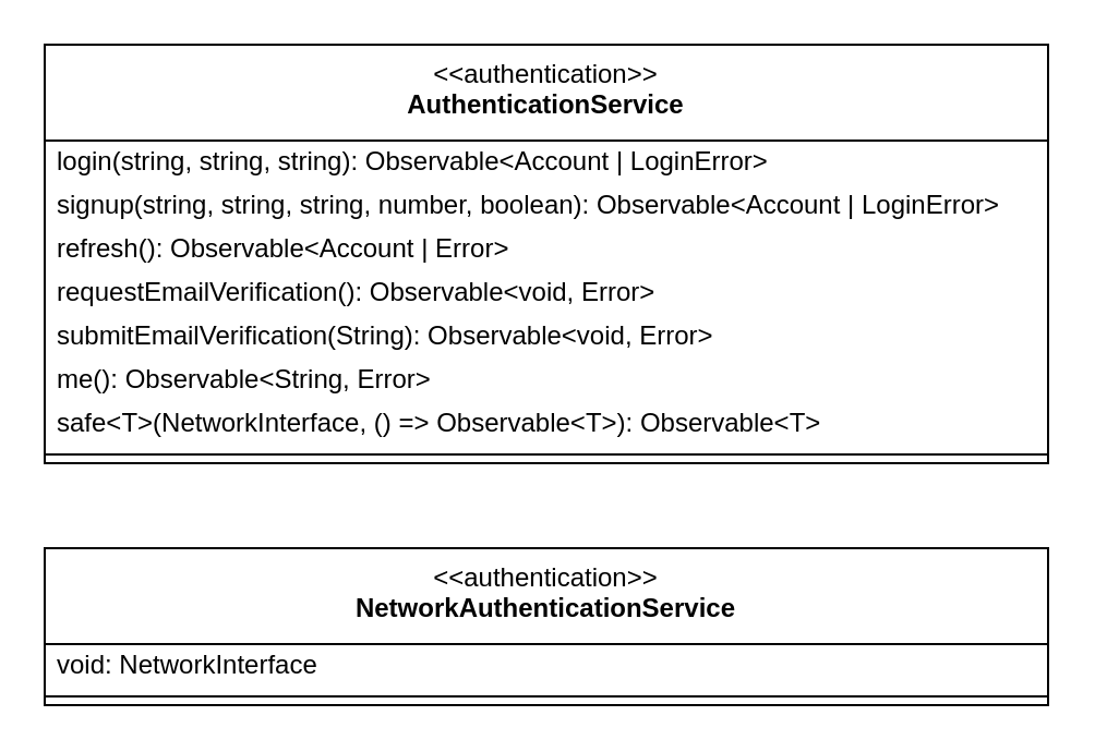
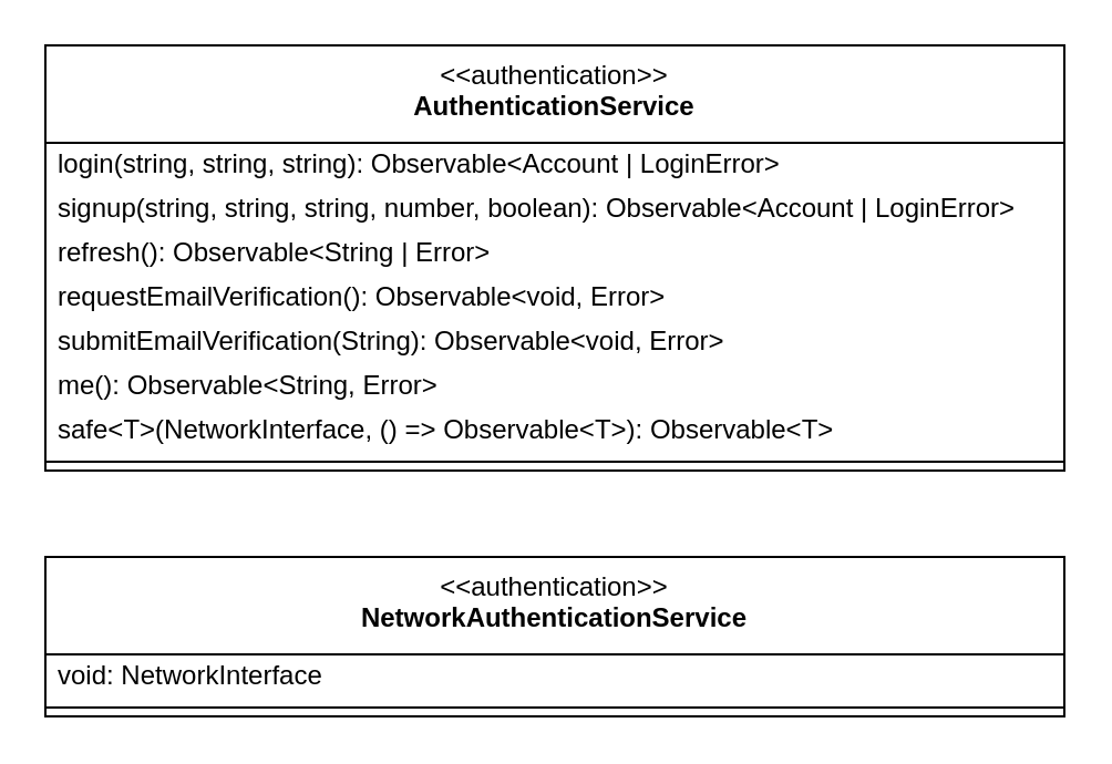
  <mxCell id="0" />
  <mxCell id="1" parent="0" />
  <mxCell id="2" value="&amp;lt;&amp;lt;authentication&amp;gt;&amp;gt;&lt;div&gt;&lt;b&gt;AuthenticationService&lt;/b&gt;&lt;/div&gt;" style="swimlane;fontStyle=0;align=center;verticalAlign=top;childLayout=stackLayout;horizontal=1;startSize=44;horizontalStack=0;resizeParent=1;resizeParentMax=0;resizeLast=0;collapsible=0;marginBottom=0;html=1;whiteSpace=wrap;" parent="1" vertex="1"><mxGeometry x="20" y="20" width="460" height="192" as="geometry" /></mxCell>
  <mxCell id="3" value="login(string, string, string): Observable&amp;lt;Account | LoginError&amp;gt;" style="text;html=1;strokeColor=none;fillColor=none;align=left;verticalAlign=middle;spacingLeft=4;spacingRight=4;overflow=hidden;rotatable=0;points=[[0,0.5],[1,0.5]];portConstraint=eastwest;whiteSpace=wrap;" parent="2" vertex="1"><mxGeometry y="44" width="460" height="20" as="geometry" /></mxCell>
  <mxCell id="4" value="signup(string, string, string, number, boolean): Observable&amp;lt;Account | LoginError&amp;gt;" style="text;html=1;strokeColor=none;fillColor=none;align=left;verticalAlign=middle;spacingLeft=4;spacingRight=4;overflow=hidden;rotatable=0;points=[[0,0.5],[1,0.5]];portConstraint=eastwest;whiteSpace=wrap;" parent="2" vertex="1"><mxGeometry y="64" width="460" height="20" as="geometry" /></mxCell>
- <mxCell id="5" value="refresh(): Observable&amp;lt;Account | Error&amp;gt;" style="text;html=1;strokeColor=none;fillColor=none;align=left;verticalAlign=middle;spacingLeft=4;spacingRight=4;overflow=hidden;rotatable=0;points=[[0,0.5],[1,0.5]];portConstraint=eastwest;whiteSpace=wrap;" parent="2" vertex="1"><mxGeometry y="84" width="460" height="20" as="geometry" /></mxCell>
+ <mxCell id="5" value="refresh(): Observable&amp;lt;String | Error&amp;gt;" style="text;html=1;strokeColor=none;fillColor=none;align=left;verticalAlign=middle;spacingLeft=4;spacingRight=4;overflow=hidden;rotatable=0;points=[[0,0.5],[1,0.5]];portConstraint=eastwest;whiteSpace=wrap;" parent="2" vertex="1"><mxGeometry y="84" width="460" height="20" as="geometry" /></mxCell>
  <mxCell id="6" value="requestEmailVerification(): Observable&amp;lt;void, Error&amp;gt;" style="text;html=1;strokeColor=none;fillColor=none;align=left;verticalAlign=middle;spacingLeft=4;spacingRight=4;overflow=hidden;rotatable=0;points=[[0,0.5],[1,0.5]];portConstraint=eastwest;whiteSpace=wrap;" parent="2" vertex="1"><mxGeometry y="104" width="460" height="20" as="geometry" /></mxCell>
  <mxCell id="7" value="submitEmailVerification(String): Observable&amp;lt;void, Error&amp;gt;" style="text;html=1;strokeColor=none;fillColor=none;align=left;verticalAlign=middle;spacingLeft=4;spacingRight=4;overflow=hidden;rotatable=0;points=[[0,0.5],[1,0.5]];portConstraint=eastwest;whiteSpace=wrap;" parent="2" vertex="1"><mxGeometry y="124" width="460" height="20" as="geometry" /></mxCell>
  <mxCell id="8" value="me(): Observable&amp;lt;String, Error&amp;gt;" style="text;html=1;strokeColor=none;fillColor=none;align=left;verticalAlign=middle;spacingLeft=4;spacingRight=4;overflow=hidden;rotatable=0;points=[[0,0.5],[1,0.5]];portConstraint=eastwest;whiteSpace=wrap;" parent="2" vertex="1"><mxGeometry y="144" width="460" height="20" as="geometry" /></mxCell>
  <mxCell id="9" value="safe&amp;lt;T&amp;gt;(NetworkInterface, () =&amp;gt; Observable&amp;lt;T&amp;gt;): Observable&amp;lt;T&amp;gt;" style="text;html=1;strokeColor=none;fillColor=none;align=left;verticalAlign=middle;spacingLeft=4;spacingRight=4;overflow=hidden;rotatable=0;points=[[0,0.5],[1,0.5]];portConstraint=eastwest;whiteSpace=wrap;" parent="2" vertex="1"><mxGeometry y="164" width="460" height="20" as="geometry" /></mxCell>
  <mxCell id="10" value="" style="line;strokeWidth=1;fillColor=none;align=left;verticalAlign=middle;spacingTop=-1;spacingLeft=3;spacingRight=3;rotatable=0;labelPosition=right;points=[];portConstraint=eastwest;" parent="2" vertex="1"><mxGeometry y="184" width="460" height="8" as="geometry" /></mxCell>
  <mxCell id="11" value="&amp;lt;&amp;lt;authentication&amp;gt;&amp;gt;&lt;div&gt;&lt;b&gt;NetworkAuthenticationService&lt;/b&gt;&lt;/div&gt;" style="swimlane;fontStyle=0;align=center;verticalAlign=top;childLayout=stackLayout;horizontal=1;startSize=44;horizontalStack=0;resizeParent=1;resizeParentMax=0;resizeLast=0;collapsible=0;marginBottom=0;html=1;whiteSpace=wrap;" vertex="1" parent="1"><mxGeometry x="20" y="251" width="460" height="72" as="geometry" /></mxCell>
  <mxCell id="12" value="void: NetworkInterface" style="text;html=1;strokeColor=none;fillColor=none;align=left;verticalAlign=middle;spacingLeft=4;spacingRight=4;overflow=hidden;rotatable=0;points=[[0,0.5],[1,0.5]];portConstraint=eastwest;whiteSpace=wrap;" vertex="1" parent="11"><mxGeometry y="44" width="460" height="20" as="geometry" /></mxCell>
  <mxCell id="13" value="" style="line;strokeWidth=1;fillColor=none;align=left;verticalAlign=middle;spacingTop=-1;spacingLeft=3;spacingRight=3;rotatable=0;labelPosition=right;points=[];portConstraint=eastwest;" vertex="1" parent="11"><mxGeometry y="64" width="460" height="8" as="geometry" /></mxCell>
